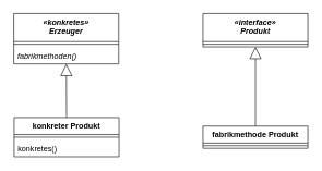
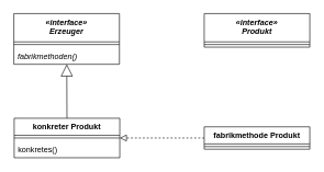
  <mxCell id="0" />
  <mxCell id="1" parent="0" />
- <mxCell id="2" value="«konkretes»&#10;Erzeuger" style="swimlane;fontStyle=3;align=center;verticalAlign=top;childLayout=stackLayout;horizontal=1;startSize=43;horizontalStack=0;resizeParent=1;resizeParentMax=0;resizeLast=0;collapsible=1;marginBottom=0;" parent="1" vertex="1"><mxGeometry x="20.5" y="20" width="160" height="77" as="geometry" /></mxCell>
+ <mxCell id="2" value="«interface»&#10;Erzeuger" style="swimlane;fontStyle=3;align=center;verticalAlign=top;childLayout=stackLayout;horizontal=1;startSize=43;horizontalStack=0;resizeParent=1;resizeParentMax=0;resizeLast=0;collapsible=1;marginBottom=0;" parent="1" vertex="1"><mxGeometry x="20.5" y="20" width="160" height="77" as="geometry" /></mxCell>
  <mxCell id="3" value="" style="line;strokeWidth=1;fillColor=none;align=left;verticalAlign=middle;spacingTop=-1;spacingLeft=3;spacingRight=3;rotatable=0;labelPosition=right;points=[];portConstraint=eastwest;" parent="2" vertex="1"><mxGeometry y="43" width="160" height="8" as="geometry" /></mxCell>
  <mxCell id="4" value="fabrikmethoden()" style="text;strokeColor=none;fillColor=none;align=left;verticalAlign=top;spacingLeft=4;spacingRight=4;overflow=hidden;rotatable=0;points=[[0,0.5],[1,0.5]];portConstraint=eastwest;fontStyle=2" parent="2" vertex="1"><mxGeometry y="51" width="160" height="26" as="geometry" /></mxCell>
  <mxCell id="5" value="konkreter Produkt" style="swimlane;fontStyle=1;align=center;verticalAlign=top;childLayout=stackLayout;horizontal=1;startSize=26;horizontalStack=0;resizeParent=1;resizeParentMax=0;resizeLast=0;collapsible=1;marginBottom=0;" parent="1" vertex="1"><mxGeometry x="21" y="179" width="160" height="60" as="geometry" /></mxCell>
  <mxCell id="6" value="" style="line;strokeWidth=1;fillColor=none;align=left;verticalAlign=middle;spacingTop=-1;spacingLeft=3;spacingRight=3;rotatable=0;labelPosition=right;points=[];portConstraint=eastwest;" parent="5" vertex="1"><mxGeometry y="26" width="160" height="8" as="geometry" /></mxCell>
  <mxCell id="7" value="konkretes()" style="text;strokeColor=none;fillColor=none;align=left;verticalAlign=top;spacingLeft=4;spacingRight=4;overflow=hidden;rotatable=0;points=[[0,0.5],[1,0.5]];portConstraint=eastwest;" parent="5" vertex="1"><mxGeometry y="34" width="160" height="26" as="geometry" /></mxCell>
  <mxCell id="8" value="«interface»&#10;Produkt" style="swimlane;fontStyle=3;align=center;verticalAlign=top;childLayout=stackLayout;horizontal=1;startSize=43;horizontalStack=0;resizeParent=1;resizeParentMax=0;resizeLast=0;collapsible=1;marginBottom=0;" parent="1" vertex="1"><mxGeometry x="309" y="20" width="160" height="51" as="geometry" /></mxCell>
  <mxCell id="9" value="" style="line;strokeWidth=1;fillColor=none;align=left;verticalAlign=middle;spacingTop=-1;spacingLeft=3;spacingRight=3;rotatable=0;labelPosition=right;points=[];portConstraint=eastwest;" parent="8" vertex="1"><mxGeometry y="43" width="160" height="8" as="geometry" /></mxCell>
  <mxCell id="10" value="fabrikmethode Produkt" style="swimlane;fontStyle=1;align=center;verticalAlign=top;childLayout=stackLayout;horizontal=1;startSize=26;horizontalStack=0;resizeParent=1;resizeParentMax=0;resizeLast=0;collapsible=1;marginBottom=0;" parent="1" vertex="1"><mxGeometry x="309" y="192" width="160" height="34" as="geometry" /></mxCell>
  <mxCell id="11" value="" style="line;strokeWidth=1;fillColor=none;align=left;verticalAlign=middle;spacingTop=-1;spacingLeft=3;spacingRight=3;rotatable=0;labelPosition=right;points=[];portConstraint=eastwest;" parent="10" vertex="1"><mxGeometry y="26" width="160" height="8" as="geometry" /></mxCell>
  <mxCell id="12" value="" style="endArrow=block;endSize=16;endFill=0;html=1;exitX=0.5;exitY=0;exitDx=0;exitDy=0;" parent="1" source="5" target="2" edge="1"><mxGeometry width="160" relative="1" as="geometry"><mxPoint x="16.5" y="260" as="sourcePoint" /><mxPoint x="176.5" y="260" as="targetPoint" /></mxGeometry></mxCell>
- <mxCell id="13" value="" style="endArrow=block;endSize=16;endFill=0;html=1;exitX=0.5;exitY=0;exitDx=0;exitDy=0;entryX=0.5;entryY=1;entryDx=0;entryDy=0;" parent="1" source="10" target="8" edge="1"><mxGeometry width="160" relative="1" as="geometry"><mxPoint x="110.5" y="176" as="sourcePoint" /><mxPoint x="110.5" y="107" as="targetPoint" /></mxGeometry></mxCell>
+ <mxCell id="14" value="" style="html=1;verticalAlign=bottom;endArrow=block;dashed=1;endSize=8;exitX=0;exitY=0.5;exitDx=0;exitDy=0;entryX=1;entryY=0.5;entryDx=0;entryDy=0;endFill=0;" parent="1" source="10" target="5" edge="1"><mxGeometry relative="1" as="geometry"><mxPoint x="96.5" y="280" as="sourcePoint" /><mxPoint x="16.5" y="280" as="targetPoint" /></mxGeometry></mxCell>
